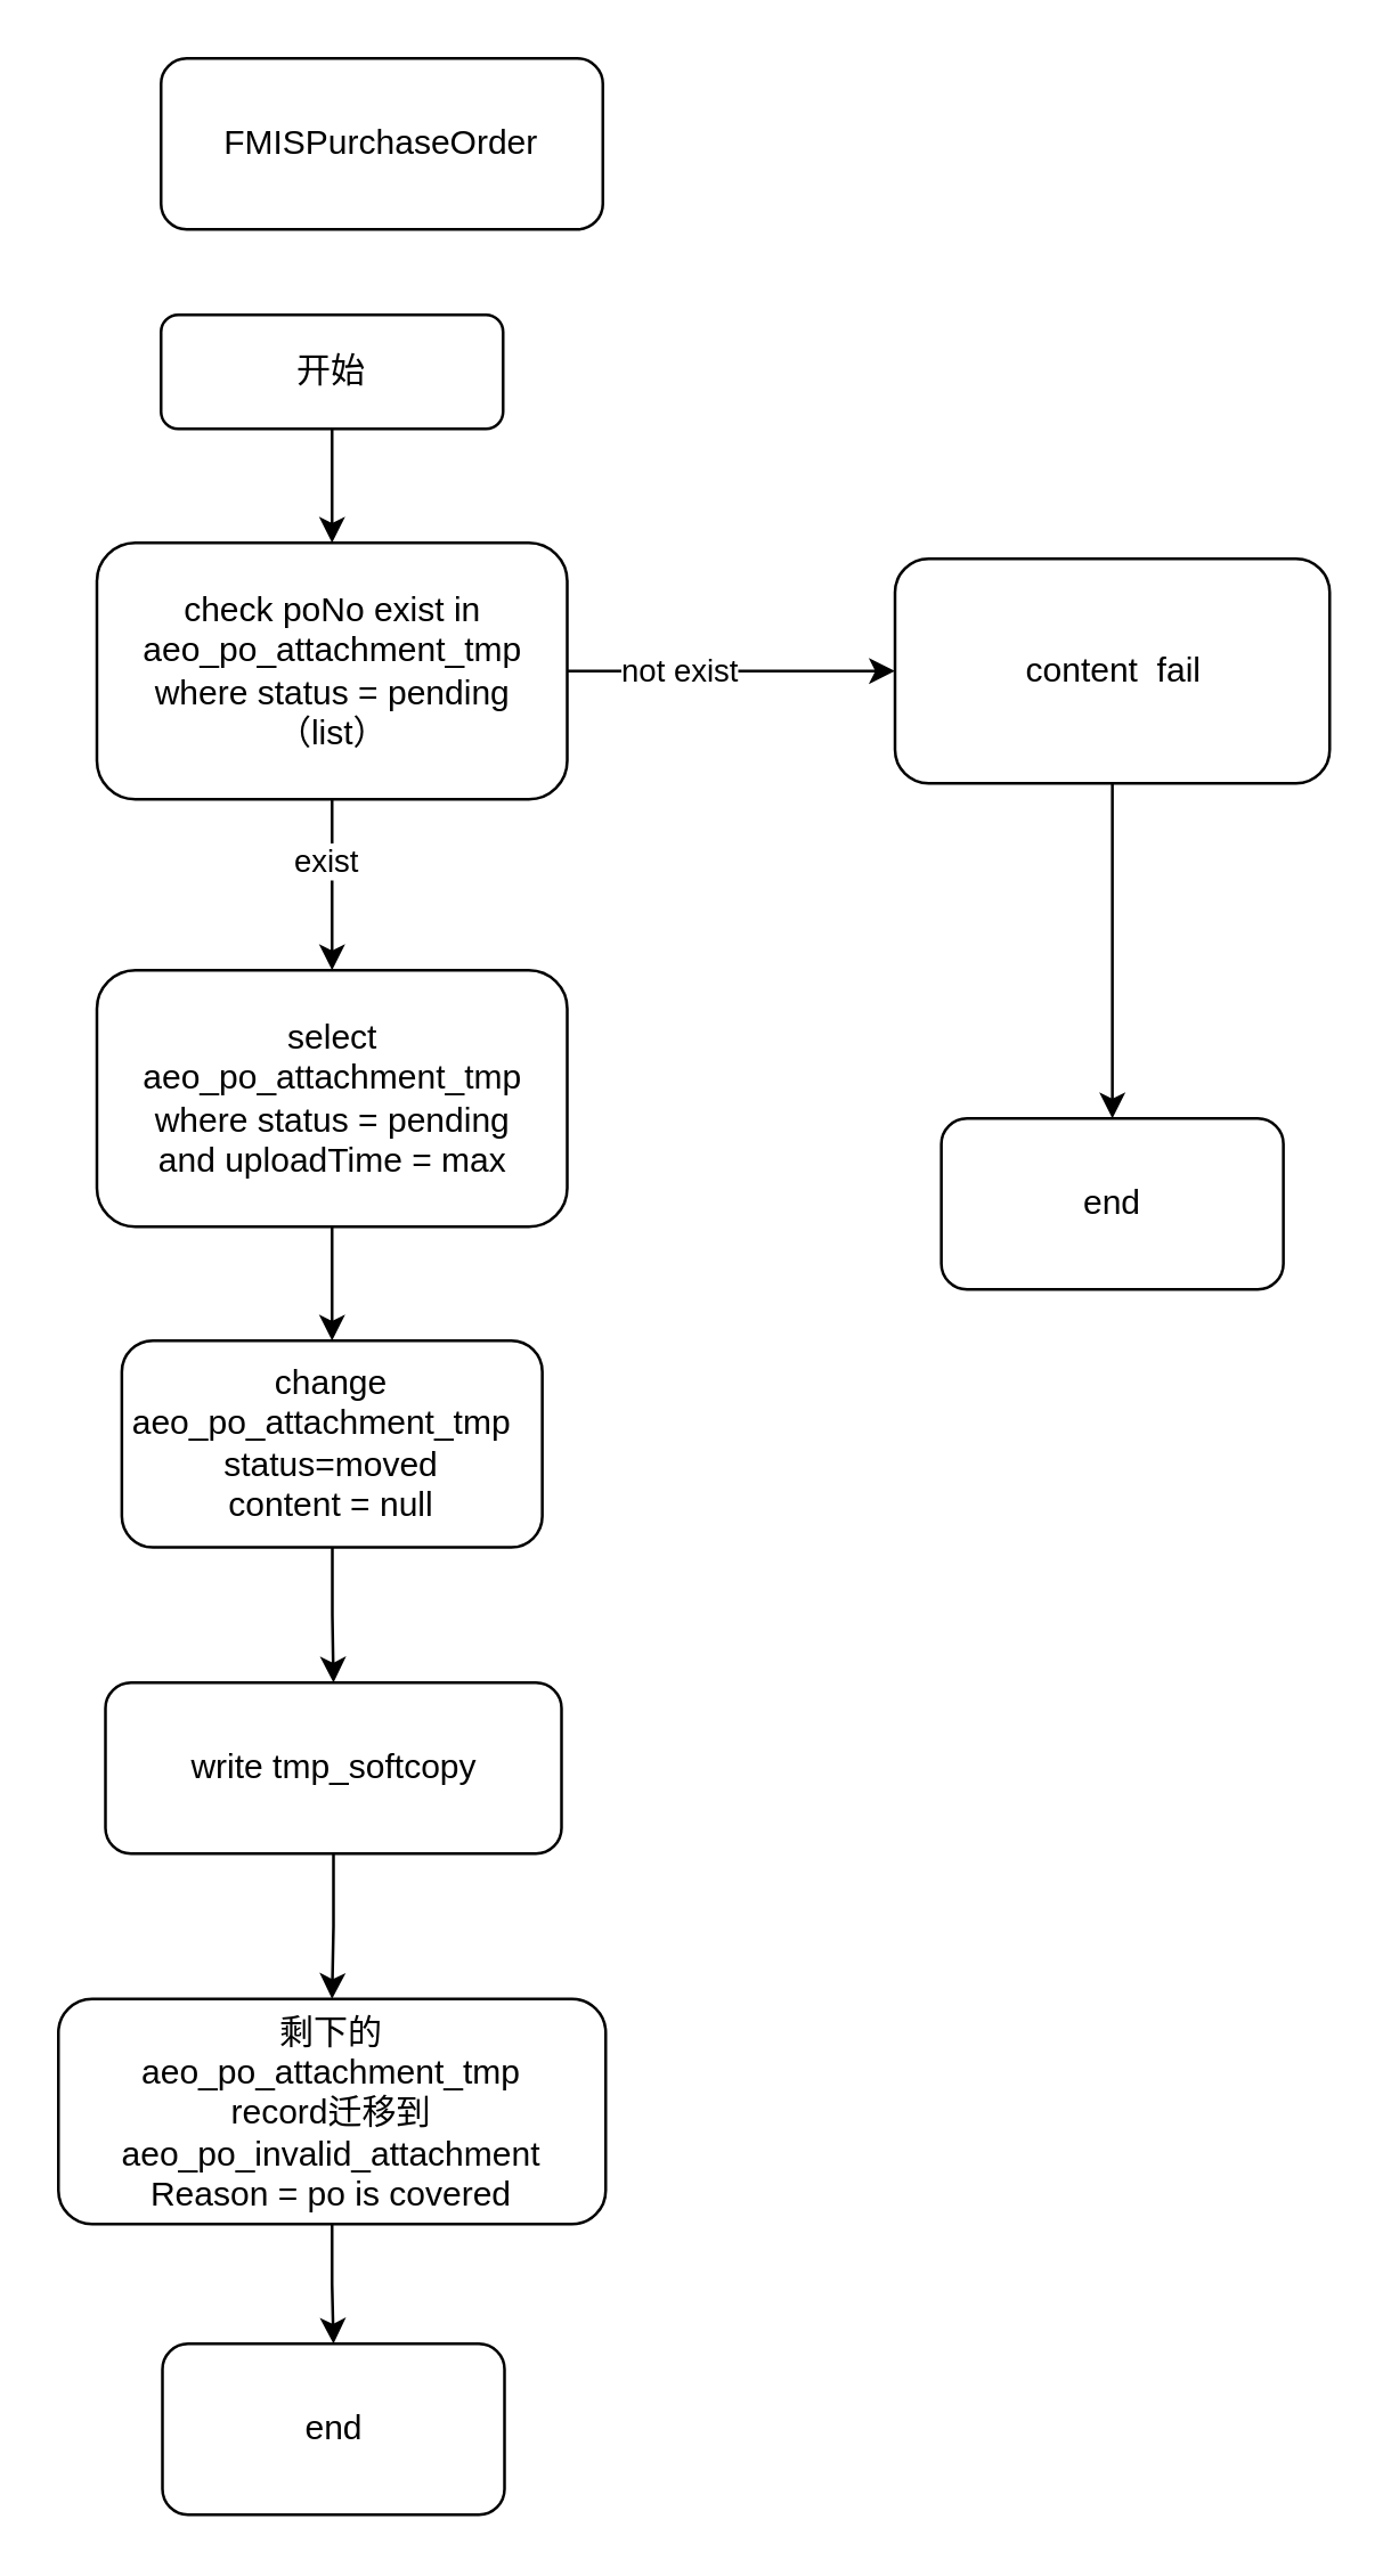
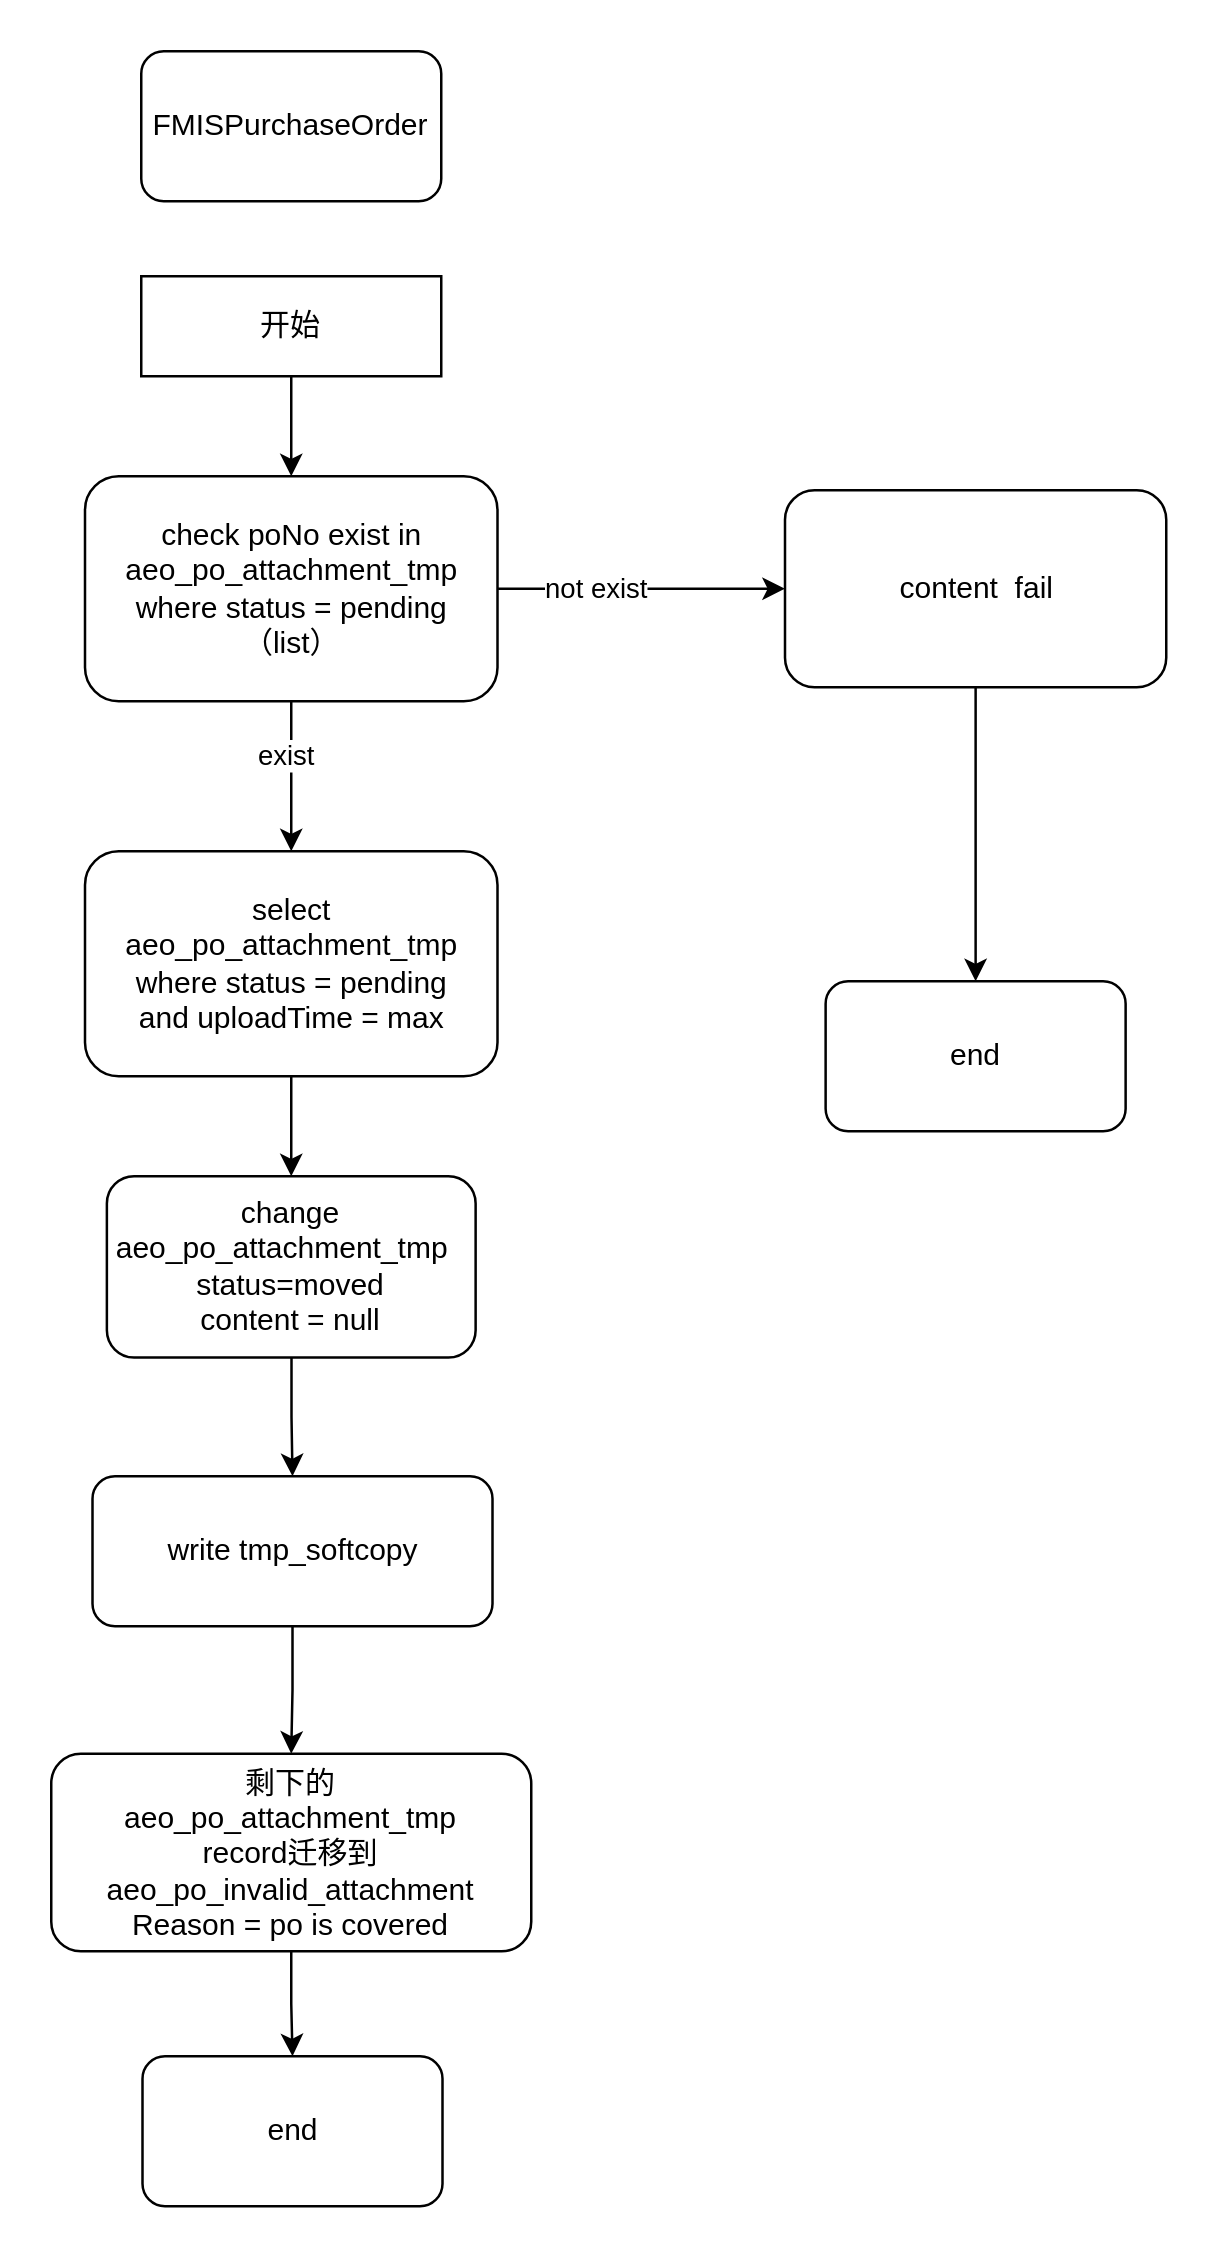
  <mxCell id="0" />
  <mxCell id="1" parent="0" />
  <mxCell id="2" style="edgeStyle=orthogonalEdgeStyle;rounded=0;orthogonalLoop=1;jettySize=auto;html=1;exitX=0.5;exitY=1;exitDx=0;exitDy=0;entryX=0.5;entryY=0;entryDx=0;entryDy=0;" edge="1" parent="1" source="3" target="9"><mxGeometry relative="1" as="geometry" /></mxCell>
- <mxCell id="3" value="开始" style="rounded=1;whiteSpace=wrap;html=1;fontSize=12;glass=0;strokeWidth=1;shadow=0;" vertex="1" parent="1"><mxGeometry x="56" y="110" width="120" height="40" as="geometry" /></mxCell>
- <mxCell id="4" value="FMISPurchaseOrder" style="rounded=1;whiteSpace=wrap;html=1;" vertex="1" parent="1"><mxGeometry x="56" y="20" width="155" height="60" as="geometry" /></mxCell>
+ <mxCell id="3" value="开始" style="whiteSpace=wrap;html=1;fontSize=12;glass=0;strokeWidth=1;shadow=0;rounded=0;" vertex="1" parent="1"><mxGeometry x="56" y="110" width="120" height="40" as="geometry" /></mxCell>
+ <mxCell id="4" value="FMISPurchaseOrder" style="rounded=1;whiteSpace=wrap;html=1;" vertex="1" parent="1"><mxGeometry x="56" y="20" width="120" height="60" as="geometry" /></mxCell>
  <mxCell id="5" value="" style="edgeStyle=orthogonalEdgeStyle;rounded=0;orthogonalLoop=1;jettySize=auto;html=1;entryX=0;entryY=0.5;entryDx=0;entryDy=0;" edge="1" parent="1" source="9" target="11"><mxGeometry relative="1" as="geometry"><mxPoint x="287.25" y="235" as="targetPoint" /></mxGeometry></mxCell>
  <mxCell id="6" value="not exist" style="edgeLabel;html=1;align=center;verticalAlign=middle;resizable=0;points=[];" vertex="1" connectable="0" parent="5"><mxGeometry x="-0.317" y="2" relative="1" as="geometry"><mxPoint y="1" as="offset" /></mxGeometry></mxCell>
  <mxCell id="7" value="" style="edgeStyle=orthogonalEdgeStyle;rounded=0;orthogonalLoop=1;jettySize=auto;html=1;entryX=0.5;entryY=0;entryDx=0;entryDy=0;" edge="1" parent="1" source="9" target="18"><mxGeometry relative="1" as="geometry"><mxPoint x="116.5" y="360" as="targetPoint" /></mxGeometry></mxCell>
  <mxCell id="8" value="exist" style="edgeLabel;html=1;align=center;verticalAlign=middle;resizable=0;points=[];" vertex="1" connectable="0" parent="7"><mxGeometry x="-0.294" y="-2" relative="1" as="geometry"><mxPoint x="-1" as="offset" /></mxGeometry></mxCell>
  <mxCell id="9" value="&lt;div&gt;check poNo exist in aeo_po_attachment_tmp&lt;/div&gt;&lt;div&gt;where status = pending&lt;/div&gt;&lt;div&gt;（list）&lt;br&gt;&lt;/div&gt;" style="rounded=1;whiteSpace=wrap;html=1;" vertex="1" parent="1"><mxGeometry x="33.5" y="190" width="165" height="90" as="geometry" /></mxCell>
  <mxCell id="10" style="edgeStyle=orthogonalEdgeStyle;rounded=0;orthogonalLoop=1;jettySize=auto;html=1;exitX=0.5;exitY=1;exitDx=0;exitDy=0;entryX=0.5;entryY=0;entryDx=0;entryDy=0;" edge="1" parent="1" source="11" target="16"><mxGeometry relative="1" as="geometry" /></mxCell>
  <mxCell id="11" value="content&amp;nbsp; fail" style="whiteSpace=wrap;html=1;rounded=1;" vertex="1" parent="1"><mxGeometry x="313.5" y="195.63" width="152.5" height="78.75" as="geometry" /></mxCell>
  <mxCell id="12" value="" style="edgeStyle=orthogonalEdgeStyle;rounded=0;orthogonalLoop=1;jettySize=auto;html=1;" edge="1" parent="1" source="13" target="15"><mxGeometry relative="1" as="geometry" /></mxCell>
  <mxCell id="13" value="&lt;div&gt;change aeo_po_attachment_tmp&amp;nbsp;&amp;nbsp; status=moved&lt;/div&gt;&lt;div&gt;content = null&lt;br&gt;&lt;/div&gt;" style="whiteSpace=wrap;html=1;rounded=1;" vertex="1" parent="1"><mxGeometry x="42.25" y="470" width="147.5" height="72.5" as="geometry" /></mxCell>
  <mxCell id="14" value="" style="edgeStyle=orthogonalEdgeStyle;rounded=0;orthogonalLoop=1;jettySize=auto;html=1;" edge="1" parent="1" source="15" target="20"><mxGeometry relative="1" as="geometry" /></mxCell>
  <mxCell id="15" value="write tmp_softcopy" style="rounded=1;whiteSpace=wrap;html=1;" vertex="1" parent="1"><mxGeometry x="36.5" y="590" width="160" height="60" as="geometry" /></mxCell>
  <mxCell id="16" value="end" style="rounded=1;whiteSpace=wrap;html=1;" vertex="1" parent="1"><mxGeometry x="329.75" y="392" width="120" height="60" as="geometry" /></mxCell>
  <mxCell id="17" style="edgeStyle=orthogonalEdgeStyle;rounded=0;orthogonalLoop=1;jettySize=auto;html=1;exitX=0.5;exitY=1;exitDx=0;exitDy=0;entryX=0.5;entryY=0;entryDx=0;entryDy=0;" edge="1" parent="1" source="18" target="13"><mxGeometry relative="1" as="geometry" /></mxCell>
  <mxCell id="18" value="&lt;div&gt;select aeo_po_attachment_tmp&lt;/div&gt;&lt;div&gt;where status = pending&lt;/div&gt;&lt;div&gt;and uploadTime = max&lt;br&gt;&lt;/div&gt;" style="rounded=1;whiteSpace=wrap;html=1;" vertex="1" parent="1"><mxGeometry x="33.5" y="340" width="165" height="90" as="geometry" /></mxCell>
  <mxCell id="19" value="" style="edgeStyle=orthogonalEdgeStyle;rounded=0;orthogonalLoop=1;jettySize=auto;html=1;" edge="1" parent="1" source="20" target="21"><mxGeometry relative="1" as="geometry" /></mxCell>
  <mxCell id="20" value="&lt;div&gt;剩下的&lt;/div&gt;&lt;div&gt;aeo_po_attachment_tmp&lt;/div&gt;&lt;div&gt;record迁移到aeo_po_invalid_attachment&lt;br&gt;Reason = &lt;span class=&quot;HwtZe&quot; lang=&quot;en&quot;&gt;&lt;span class=&quot;jCAhz ChMk0b&quot;&gt;&lt;span class=&quot;ryNqvb&quot;&gt;po is covered&lt;/span&gt;&lt;/span&gt;&lt;/span&gt;&lt;/div&gt;" style="whiteSpace=wrap;html=1;rounded=1;" vertex="1" parent="1"><mxGeometry x="20" y="701" width="192" height="79" as="geometry" /></mxCell>
  <mxCell id="21" value="end" style="whiteSpace=wrap;html=1;rounded=1;" vertex="1" parent="1"><mxGeometry x="56.5" y="822" width="120" height="60" as="geometry" /></mxCell>
